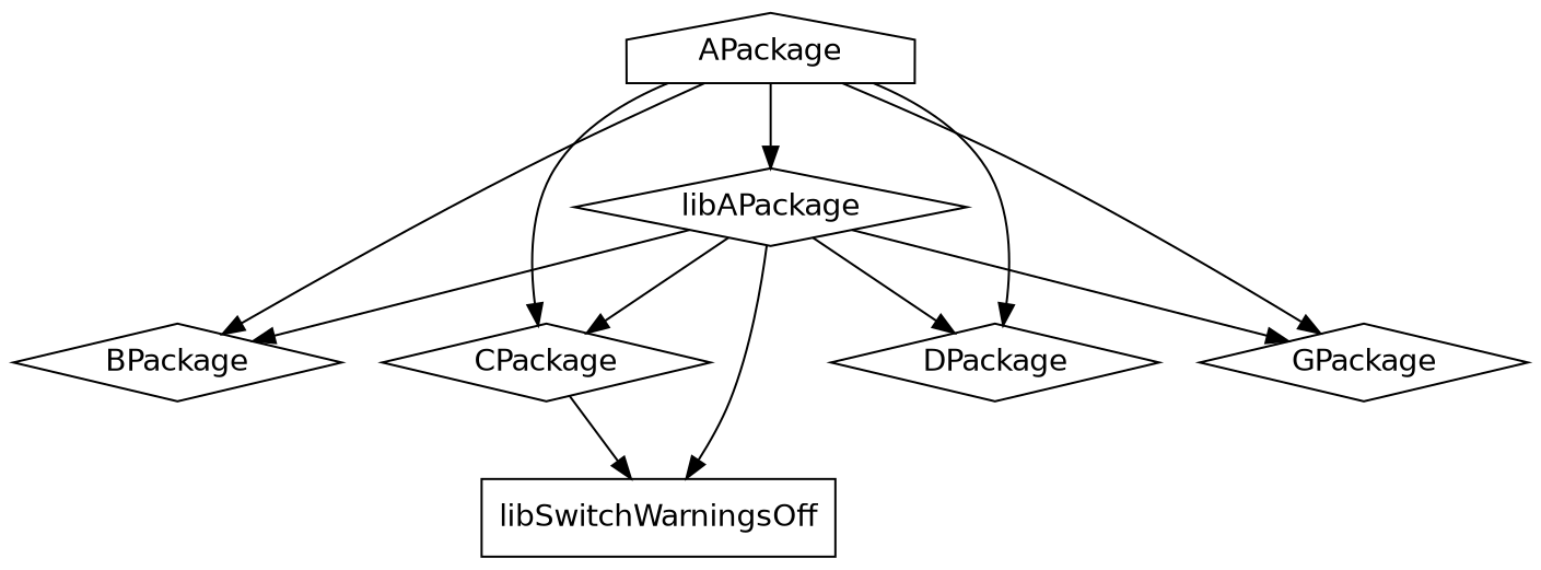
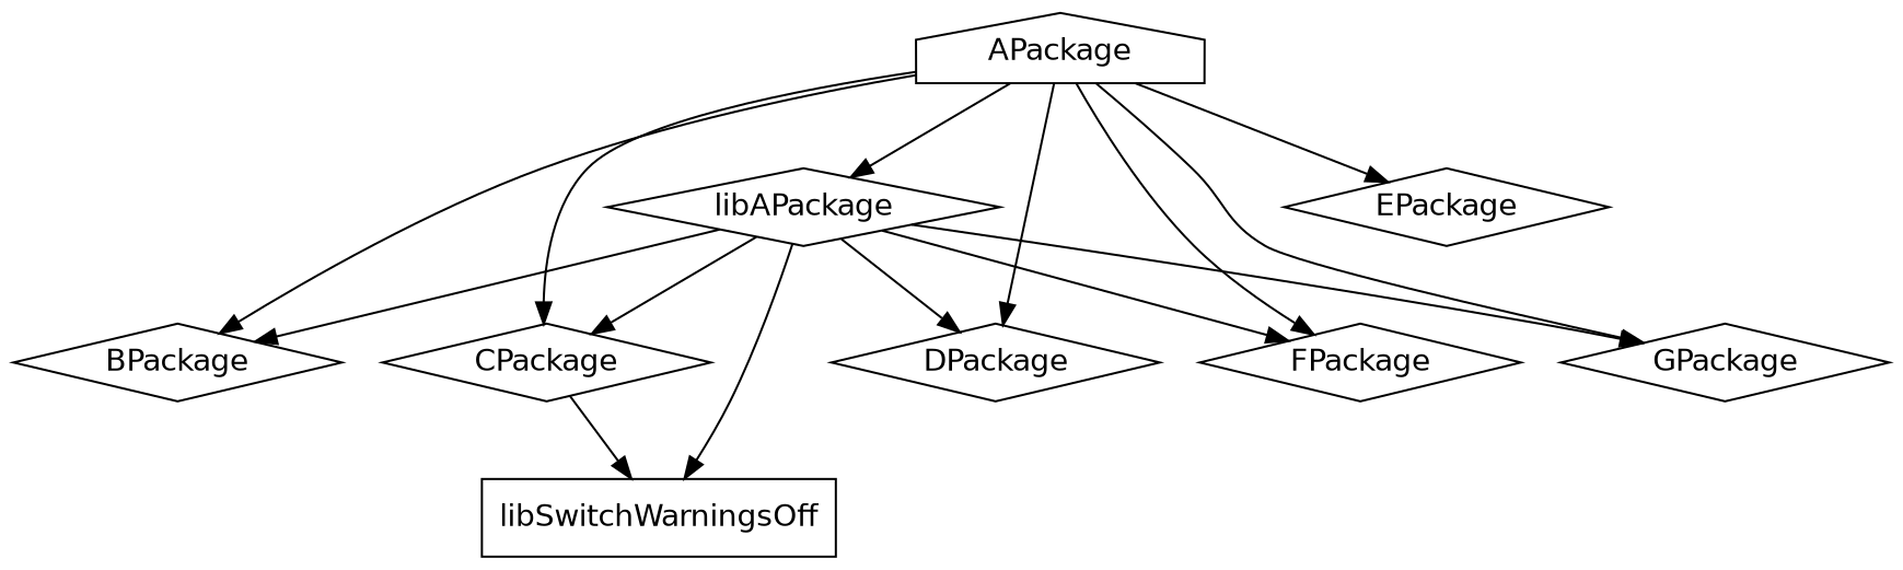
  digraph {
    node [fontname=helvetica fontsize=14 shape=diamond]
    n1 [label=APackage shape=house]
    n2 [label=BPackage]
    n3 [label=CPackage]
    n4 [label=DPackage]
+   n5 [label=EPackage]
+   n6 [label=FPackage]
    n7 [label=GPackage]
    n8 [label=libAPackage]
    n9 [label=libSwitchWarningsOff shape=box]
    n1 -> n2
    n1 -> n3
    n1 -> n4
+   n1 -> n5
+   n1 -> n6
    n1 -> n7
    n1 -> n8
    n3 -> n9
    n8 -> n2
    n8 -> n3
    n8 -> n4
+   n8 -> n6
    n8 -> n7
    n8 -> n9
  }
